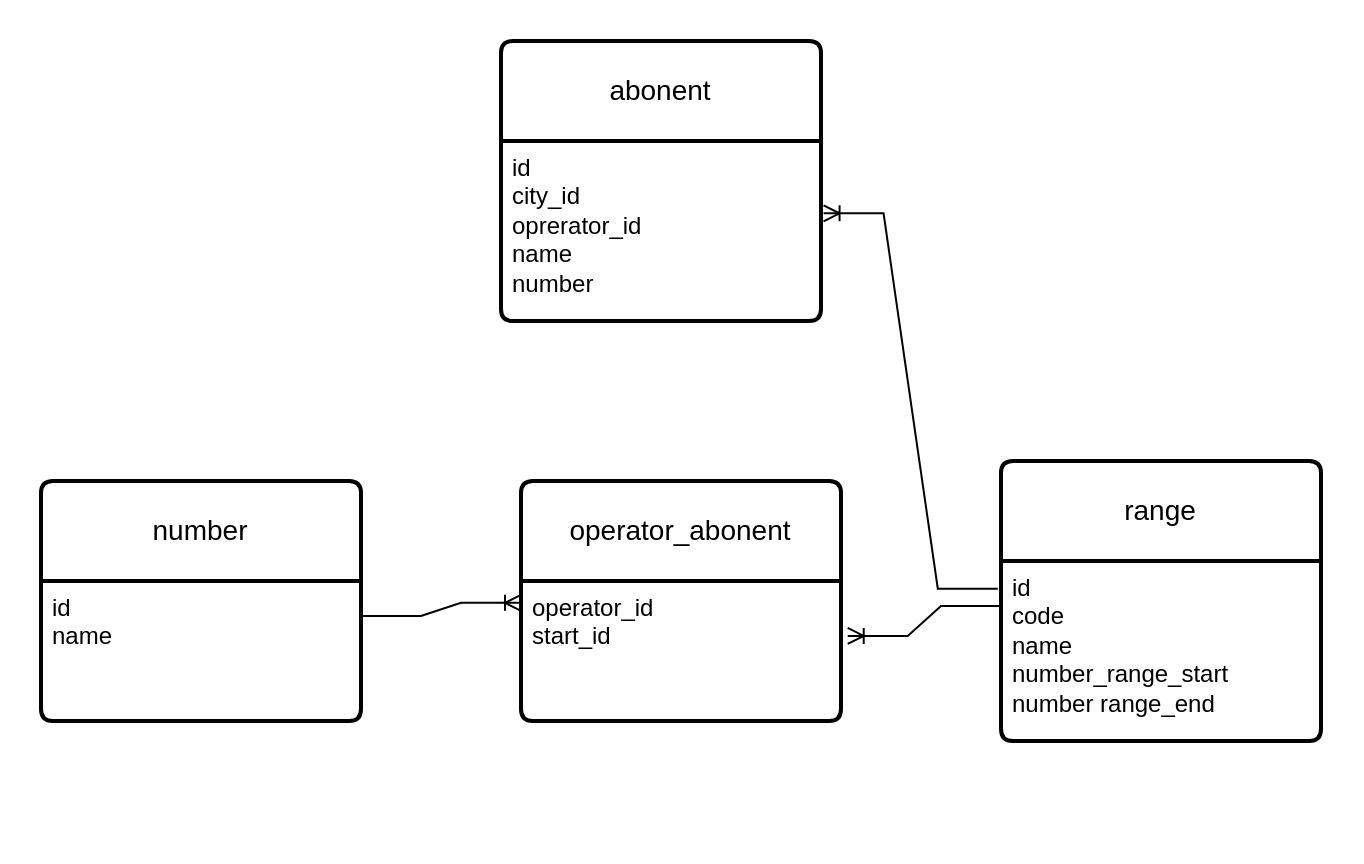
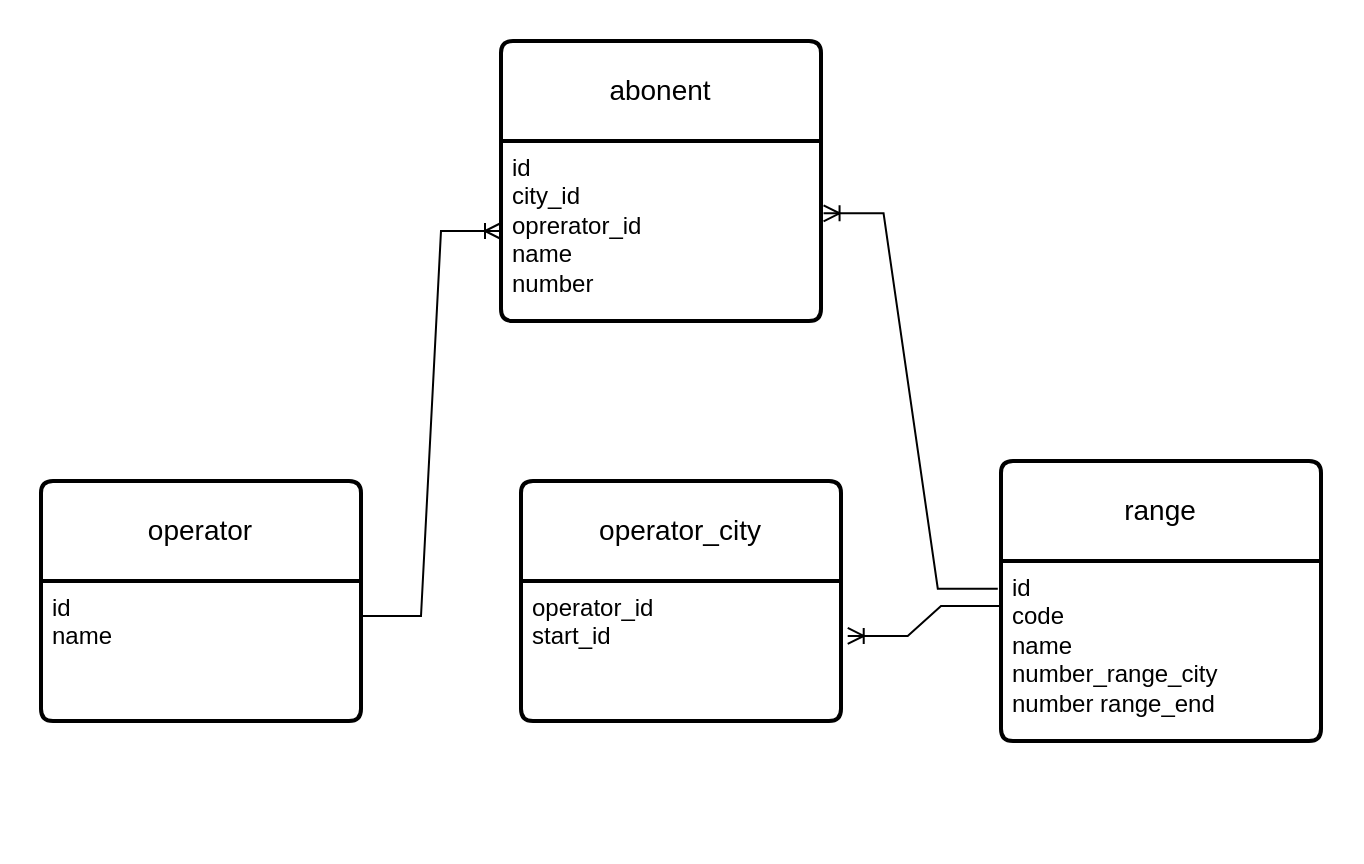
  <mxCell id="0" />
  <mxCell id="1" parent="0" />
  <mxCell id="2" value="abonent" style="swimlane;childLayout=stackLayout;horizontal=1;startSize=50;horizontalStack=0;rounded=1;fontSize=14;fontStyle=0;strokeWidth=2;resizeParent=0;resizeLast=1;shadow=0;dashed=0;align=center;arcSize=4;whiteSpace=wrap;html=1;" vertex="1" parent="1"><mxGeometry x="250" y="20" width="160" height="140" as="geometry" /></mxCell>
  <mxCell id="3" value="id&lt;br&gt;city_id&lt;br&gt;oprerator_id&lt;br&gt;name&lt;br&gt;number&amp;nbsp;&amp;nbsp;" style="align=left;strokeColor=none;fillColor=none;spacingLeft=4;fontSize=12;verticalAlign=top;resizable=0;rotatable=0;part=1;html=1;" vertex="1" parent="2"><mxGeometry y="50" width="160" height="90" as="geometry" /></mxCell>
  <mxCell id="4" value="range" style="swimlane;childLayout=stackLayout;horizontal=1;startSize=50;horizontalStack=0;rounded=1;fontSize=14;fontStyle=0;strokeWidth=2;resizeParent=0;resizeLast=1;shadow=0;dashed=0;align=center;arcSize=4;whiteSpace=wrap;html=1;" vertex="1" parent="1"><mxGeometry x="500" y="230" width="160" height="140" as="geometry" /></mxCell>
- <mxCell id="5" value="id&lt;br&gt;code&lt;br&gt;name&lt;br&gt;number_range_start&lt;br&gt;number range_end" style="align=left;strokeColor=none;fillColor=none;spacingLeft=4;fontSize=12;verticalAlign=top;resizable=0;rotatable=0;part=1;html=1;" vertex="1" parent="4"><mxGeometry y="50" width="160" height="90" as="geometry" /></mxCell>
+ <mxCell id="5" value="id&lt;br&gt;code&lt;br&gt;name&lt;br&gt;number_range_city&lt;br&gt;number range_end" style="align=left;strokeColor=none;fillColor=none;spacingLeft=4;fontSize=12;verticalAlign=top;resizable=0;rotatable=0;part=1;html=1;" vertex="1" parent="4"><mxGeometry y="50" width="160" height="90" as="geometry" /></mxCell>
  <mxCell id="6" value="" style="edgeStyle=entityRelationEdgeStyle;fontSize=12;html=1;endArrow=ERoneToMany;rounded=0;entryX=1.008;entryY=0.402;entryDx=0;entryDy=0;entryPerimeter=0;exitX=-0.01;exitY=0.154;exitDx=0;exitDy=0;exitPerimeter=0;" edge="1" parent="1" source="5" target="3"><mxGeometry width="100" height="100" relative="1" as="geometry"><mxPoint x="290" y="250" as="sourcePoint" /><mxPoint x="390" y="150" as="targetPoint" /></mxGeometry></mxCell>
- <mxCell id="7" value="number" style="swimlane;childLayout=stackLayout;horizontal=1;startSize=50;horizontalStack=0;rounded=1;fontSize=14;fontStyle=0;strokeWidth=2;resizeParent=0;resizeLast=1;shadow=0;dashed=0;align=center;arcSize=4;whiteSpace=wrap;html=1;" vertex="1" parent="1"><mxGeometry x="20" y="240" width="160" height="120" as="geometry" /></mxCell>
+ <mxCell id="7" value="operator" style="swimlane;childLayout=stackLayout;horizontal=1;startSize=50;horizontalStack=0;rounded=1;fontSize=14;fontStyle=0;strokeWidth=2;resizeParent=0;resizeLast=1;shadow=0;dashed=0;align=center;arcSize=4;whiteSpace=wrap;html=1;" vertex="1" parent="1"><mxGeometry x="20" y="240" width="160" height="120" as="geometry" /></mxCell>
  <mxCell id="8" value="id&amp;nbsp;&lt;br&gt;name" style="align=left;strokeColor=none;fillColor=none;spacingLeft=4;fontSize=12;verticalAlign=top;resizable=0;rotatable=0;part=1;html=1;" vertex="1" parent="7"><mxGeometry y="50" width="160" height="70" as="geometry" /></mxCell>
- <mxCell id="9" value="operator_abonent" style="swimlane;childLayout=stackLayout;horizontal=1;startSize=50;horizontalStack=0;rounded=1;fontSize=14;fontStyle=0;strokeWidth=2;resizeParent=0;resizeLast=1;shadow=0;dashed=0;align=center;arcSize=4;whiteSpace=wrap;html=1;" vertex="1" parent="1"><mxGeometry x="260" y="240" width="160" height="120" as="geometry" /></mxCell>
+ <mxCell id="9" value="operator_city" style="swimlane;childLayout=stackLayout;horizontal=1;startSize=50;horizontalStack=0;rounded=1;fontSize=14;fontStyle=0;strokeWidth=2;resizeParent=0;resizeLast=1;shadow=0;dashed=0;align=center;arcSize=4;whiteSpace=wrap;html=1;" vertex="1" parent="1"><mxGeometry x="260" y="240" width="160" height="120" as="geometry" /></mxCell>
  <mxCell id="10" value="operator_id&lt;br&gt;start_id" style="align=left;strokeColor=none;fillColor=none;spacingLeft=4;fontSize=12;verticalAlign=top;resizable=0;rotatable=0;part=1;html=1;" vertex="1" parent="9"><mxGeometry y="50" width="160" height="70" as="geometry" /></mxCell>
- <mxCell id="11" value="" style="edgeStyle=entityRelationEdgeStyle;fontSize=12;html=1;endArrow=ERoneToMany;rounded=0;exitX=1;exitY=0.25;exitDx=0;exitDy=0;entryX=0;entryY=0.156;entryDx=0;entryDy=0;entryPerimeter=0;" edge="1" parent="1" source="8" target="10"><mxGeometry width="100" height="100" relative="1" as="geometry"><mxPoint x="310" y="330" as="sourcePoint" /><mxPoint x="410" y="230" as="targetPoint" /></mxGeometry></mxCell>
  <mxCell id="12" value="" style="edgeStyle=entityRelationEdgeStyle;fontSize=12;html=1;endArrow=ERoneToMany;rounded=0;exitX=0;exitY=0.25;exitDx=0;exitDy=0;entryX=1.021;entryY=0.392;entryDx=0;entryDy=0;entryPerimeter=0;" edge="1" parent="1" source="5" target="10"><mxGeometry width="100" height="100" relative="1" as="geometry"><mxPoint x="310" y="330" as="sourcePoint" /><mxPoint x="410" y="230" as="targetPoint" /></mxGeometry></mxCell>
+ <mxCell id="13" value="" style="edgeStyle=entityRelationEdgeStyle;fontSize=12;html=1;endArrow=ERoneToMany;rounded=0;exitX=1;exitY=0.25;exitDx=0;exitDy=0;" edge="1" parent="1" source="8" target="3"><mxGeometry width="100" height="100" relative="1" as="geometry"><mxPoint x="310" y="330" as="sourcePoint" /><mxPoint x="410" y="230" as="targetPoint" /><Array as="points"><mxPoint x="190" y="290" /><mxPoint x="270" y="410" /><mxPoint x="210" y="210" /></Array></mxGeometry></mxCell>
